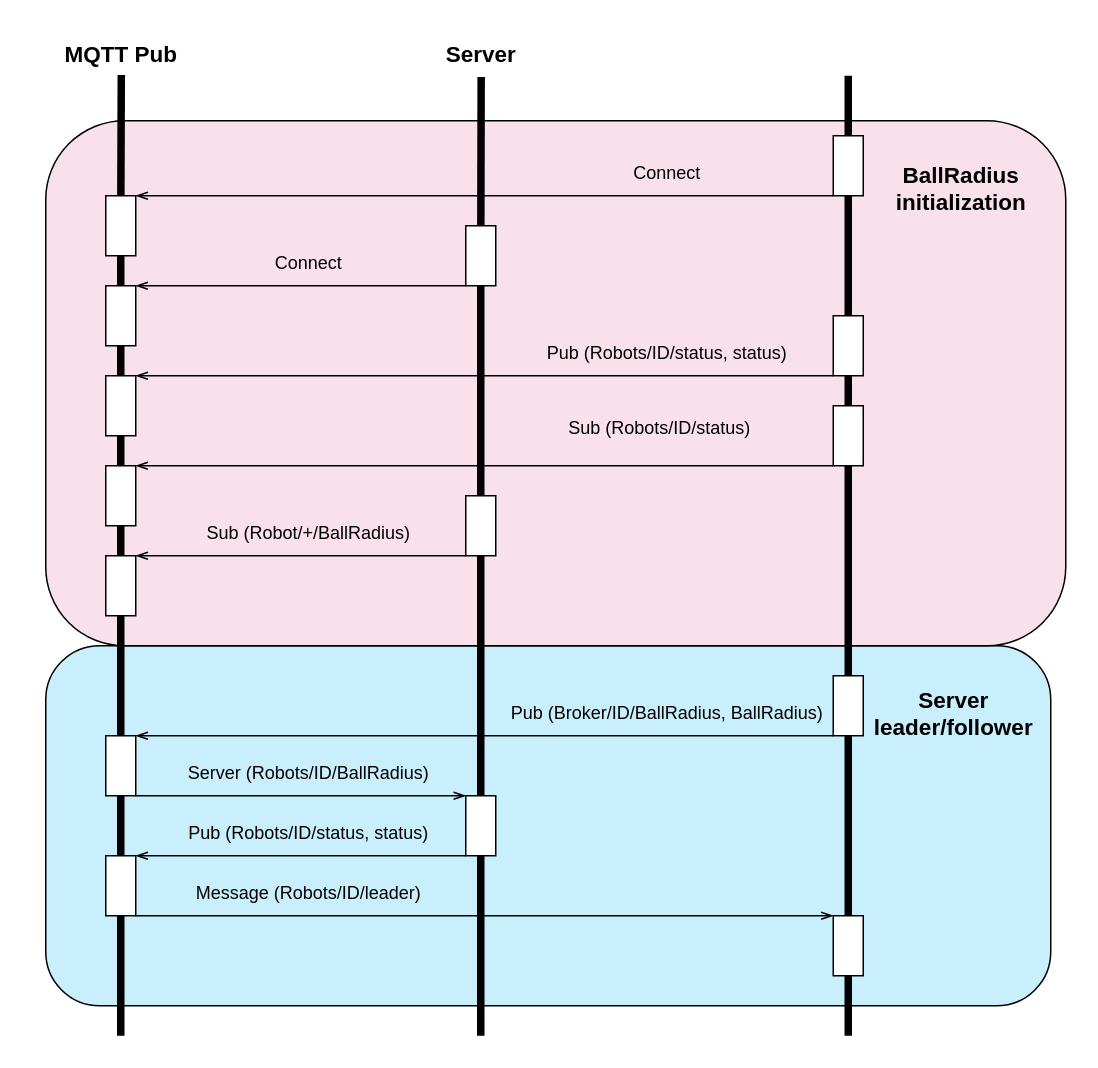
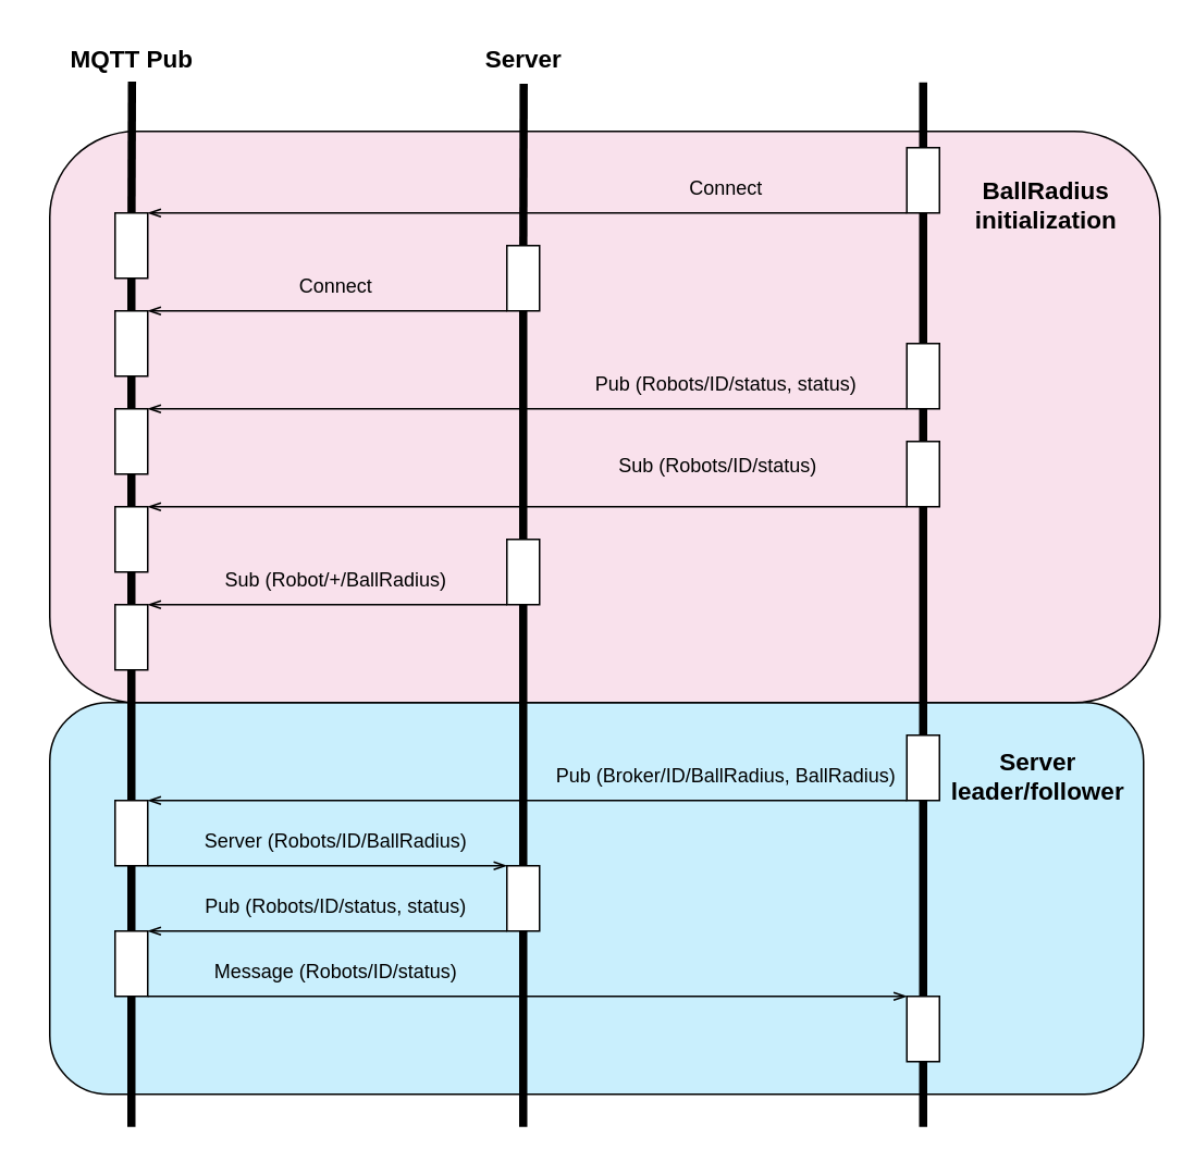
  <mxCell id="0" />
  <mxCell id="1" parent="0" />
  <mxCell id="2" value="" style="rounded=1;whiteSpace=wrap;html=1;fillColor=#64D2FA;fillOpacity=35;" vertex="1" parent="1"><mxGeometry x="30" y="430" width="670" height="240" as="geometry" /></mxCell>
  <mxCell id="3" value="" style="rounded=1;whiteSpace=wrap;html=1;fillColor=#E68CB4;fillOpacity=26;" vertex="1" parent="1"><mxGeometry x="30" y="80" width="680" height="350" as="geometry" /></mxCell>
  <mxCell id="4" style="edgeStyle=orthogonalEdgeStyle;rounded=0;orthogonalLoop=1;jettySize=auto;html=1;exitX=0;exitY=1;exitDx=0;exitDy=0;entryX=1;entryY=0;entryDx=0;entryDy=0;strokeWidth=1;endArrow=openThin;endFill=0;" edge="1" parent="1" source="55" target="33"><mxGeometry relative="1" as="geometry"><Array as="points"><mxPoint x="440" y="130" /><mxPoint x="440" y="130" /></Array></mxGeometry></mxCell>
  <mxCell id="5" style="rounded=0;orthogonalLoop=1;jettySize=auto;html=1;exitX=0;exitY=1;exitDx=0;exitDy=0;entryX=1;entryY=0;entryDx=0;entryDy=0;endArrow=openThin;endFill=0;strokeWidth=1;" edge="1" parent="1" source="45" target="27"><mxGeometry relative="1" as="geometry" /></mxCell>
  <mxCell id="6" value="Connect" style="text;html=1;align=center;verticalAlign=middle;resizable=0;points=[];autosize=1;strokeColor=none;fillColor=none;" vertex="1" parent="1"><mxGeometry x="170" y="160" width="70" height="30" as="geometry" /></mxCell>
  <mxCell id="7" style="edgeStyle=orthogonalEdgeStyle;rounded=0;orthogonalLoop=1;jettySize=auto;html=1;exitX=0;exitY=1;exitDx=0;exitDy=0;entryX=1;entryY=0;entryDx=0;entryDy=0;endArrow=openThin;endFill=0;strokeWidth=1;" edge="1" parent="1" source="57" target="31"><mxGeometry relative="1" as="geometry"><Array as="points"><mxPoint x="510" y="250" /></Array></mxGeometry></mxCell>
  <mxCell id="8" style="edgeStyle=orthogonalEdgeStyle;rounded=0;orthogonalLoop=1;jettySize=auto;html=1;exitX=0;exitY=1;exitDx=0;exitDy=0;entryX=1;entryY=0;entryDx=0;entryDy=0;endArrow=openThin;endFill=0;strokeWidth=1;" edge="1" parent="1" source="59" target="29"><mxGeometry relative="1" as="geometry"><Array as="points"><mxPoint x="430" y="310" /><mxPoint x="430" y="310" /></Array></mxGeometry></mxCell>
  <mxCell id="9" style="rounded=0;orthogonalLoop=1;jettySize=auto;html=1;exitX=0;exitY=1;exitDx=0;exitDy=0;entryX=1;entryY=0;entryDx=0;entryDy=0;endArrow=openThin;endFill=0;strokeWidth=1;" edge="1" parent="1" source="47" target="35"><mxGeometry relative="1" as="geometry" /></mxCell>
  <mxCell id="10" value="Sub (Robot/+/BallRadius)" style="text;html=1;align=center;verticalAlign=middle;resizable=0;points=[];autosize=1;strokeColor=none;fillColor=none;" vertex="1" parent="1"><mxGeometry x="120" y="340" width="170" height="30" as="geometry" /></mxCell>
  <mxCell id="11" style="edgeStyle=none;rounded=0;orthogonalLoop=1;jettySize=auto;html=1;exitX=1;exitY=1;exitDx=0;exitDy=0;entryX=0;entryY=0;entryDx=0;entryDy=0;endArrow=openThin;endFill=0;strokeWidth=1;" edge="1" parent="1" source="37" target="49"><mxGeometry relative="1" as="geometry" /></mxCell>
  <mxCell id="12" style="edgeStyle=none;rounded=0;orthogonalLoop=1;jettySize=auto;html=1;exitX=0;exitY=1;exitDx=0;exitDy=0;entryX=1;entryY=0;entryDx=0;entryDy=0;endArrow=openThin;endFill=0;strokeWidth=1;" edge="1" parent="1" source="49" target="39"><mxGeometry relative="1" as="geometry" /></mxCell>
  <mxCell id="13" style="edgeStyle=none;rounded=0;orthogonalLoop=1;jettySize=auto;html=1;exitX=1;exitY=1;exitDx=0;exitDy=0;entryX=0;entryY=0;entryDx=0;entryDy=0;endArrow=openThin;endFill=0;strokeWidth=1;" edge="1" parent="1" source="39" target="63"><mxGeometry relative="1" as="geometry" /></mxCell>
  <mxCell id="14" style="edgeStyle=none;rounded=0;orthogonalLoop=1;jettySize=auto;html=1;exitX=0;exitY=1;exitDx=0;exitDy=0;entryX=1;entryY=0;entryDx=0;entryDy=0;endArrow=openThin;endFill=0;strokeWidth=1;" edge="1" parent="1" source="61" target="37"><mxGeometry relative="1" as="geometry" /></mxCell>
  <mxCell id="15" value="Server (Robots/ID/BallRadius)" style="text;html=1;align=center;verticalAlign=middle;resizable=0;points=[];autosize=1;strokeColor=none;fillColor=none;" vertex="1" parent="1"><mxGeometry x="105" y="500" width="200" height="30" as="geometry" /></mxCell>
  <mxCell id="16" value="Pub (Robots/ID/status, status)" style="text;html=1;align=center;verticalAlign=middle;resizable=0;points=[];autosize=1;strokeColor=none;fillColor=none;" vertex="1" parent="1"><mxGeometry x="115" y="540" width="180" height="30" as="geometry" /></mxCell>
- <mxCell id="17" value="Message (Robots/ID/leader)" style="text;html=1;align=center;verticalAlign=middle;resizable=0;points=[];autosize=1;strokeColor=none;fillColor=none;" vertex="1" parent="1"><mxGeometry x="120" y="580" width="170" height="30" as="geometry" /></mxCell>
+ <mxCell id="17" value="Message (Robots/ID/status)" style="text;html=1;align=center;verticalAlign=middle;resizable=0;points=[];autosize=1;strokeColor=none;fillColor=none;" vertex="1" parent="1"><mxGeometry x="120" y="580" width="170" height="30" as="geometry" /></mxCell>
  <mxCell id="18" value="Connect" style="text;html=1;align=center;verticalAlign=middle;resizable=0;points=[];autosize=1;strokeColor=none;fillColor=none;" vertex="1" parent="1"><mxGeometry x="409" y="100" width="70" height="30" as="geometry" /></mxCell>
  <mxCell id="19" value="Pub (Robots/ID/status, status)" style="text;html=1;align=center;verticalAlign=middle;resizable=0;points=[];autosize=1;strokeColor=none;fillColor=none;" vertex="1" parent="1"><mxGeometry x="354" y="220" width="180" height="30" as="geometry" /></mxCell>
  <mxCell id="20" value="Sub (Robots/ID/status)" style="text;html=1;align=center;verticalAlign=middle;resizable=0;points=[];autosize=1;strokeColor=none;fillColor=none;" vertex="1" parent="1"><mxGeometry x="369" y="270" width="140" height="30" as="geometry" /></mxCell>
  <mxCell id="21" value="Pub (Broker/ID/BallRadius, BallRadius)" style="text;html=1;align=center;verticalAlign=middle;resizable=0;points=[];autosize=1;strokeColor=none;fillColor=none;" vertex="1" parent="1"><mxGeometry x="329" y="460" width="230" height="30" as="geometry" /></mxCell>
  <mxCell id="22" value="&lt;font style=&quot;font-size: 15px;&quot;&gt;&lt;b&gt;BallRadius&lt;br&gt;initialization&lt;/b&gt;&lt;/font&gt;" style="text;html=1;align=center;verticalAlign=middle;resizable=0;points=[];autosize=1;strokeColor=none;fillColor=none;" vertex="1" parent="1"><mxGeometry x="570" y="100" width="140" height="50" as="geometry" /></mxCell>
  <mxCell id="23" value="&lt;font style=&quot;font-size: 15px;&quot;&gt;&lt;b&gt;Server &lt;br&gt;leader/follower&lt;br&gt;&lt;/b&gt;&lt;/font&gt;" style="text;html=1;align=center;verticalAlign=middle;resizable=0;points=[];autosize=1;strokeColor=none;fillColor=none;" vertex="1" parent="1"><mxGeometry x="570" y="450" width="130" height="50" as="geometry" /></mxCell>
  <mxCell id="24" value="" style="group" vertex="1" connectable="0" parent="1"><mxGeometry x="20" y="20" width="120" height="670" as="geometry" /></mxCell>
  <mxCell id="25" value="MQTT Pub" style="text;html=1;align=center;verticalAlign=middle;resizable=0;points=[];autosize=1;strokeColor=none;fillColor=none;fontSize=15;fontStyle=1;fontColor=#000000;" vertex="1" parent="24"><mxGeometry width="120" height="30" as="geometry" /></mxCell>
  <mxCell id="26" value="" style="group" vertex="1" connectable="0" parent="24"><mxGeometry x="50" y="110" width="20" height="560" as="geometry" /></mxCell>
  <mxCell id="27" value="" style="rounded=0;whiteSpace=wrap;html=1;" vertex="1" parent="26"><mxGeometry y="60" width="20" height="40" as="geometry" /></mxCell>
  <mxCell id="28" value="" style="endArrow=none;html=1;rounded=0;strokeWidth=5;startArrow=none;" edge="1" parent="26" source="31" target="27"><mxGeometry width="50" height="50" relative="1" as="geometry"><mxPoint x="9.86" y="290" as="sourcePoint" /><mxPoint x="9.86" y="-50.0" as="targetPoint" /></mxGeometry></mxCell>
  <mxCell id="29" value="" style="rounded=0;whiteSpace=wrap;html=1;" vertex="1" parent="26"><mxGeometry y="180" width="20" height="40" as="geometry" /></mxCell>
  <mxCell id="30" value="" style="endArrow=none;html=1;rounded=0;strokeWidth=5;startArrow=none;" edge="1" parent="26" source="35" target="29"><mxGeometry width="50" height="50" relative="1" as="geometry"><mxPoint x="9.86" y="290" as="sourcePoint" /><mxPoint x="9.985" y="120" as="targetPoint" /></mxGeometry></mxCell>
  <mxCell id="31" value="" style="rounded=0;whiteSpace=wrap;html=1;" vertex="1" parent="26"><mxGeometry y="120" width="20" height="40" as="geometry" /></mxCell>
  <mxCell id="32" value="" style="endArrow=none;html=1;rounded=0;strokeWidth=5;startArrow=none;" edge="1" parent="26" source="29" target="31"><mxGeometry width="50" height="50" relative="1" as="geometry"><mxPoint x="10" y="240" as="sourcePoint" /><mxPoint x="10" y="100" as="targetPoint" /></mxGeometry></mxCell>
  <mxCell id="33" value="" style="rounded=0;whiteSpace=wrap;html=1;" vertex="1" parent="26"><mxGeometry width="20" height="40" as="geometry" /></mxCell>
  <mxCell id="34" value="" style="endArrow=none;html=1;rounded=0;strokeWidth=5;startArrow=none;" edge="1" parent="26" source="27" target="33"><mxGeometry width="50" height="50" relative="1" as="geometry"><mxPoint x="9.978" y="60" as="sourcePoint" /><mxPoint x="9.86" y="-50" as="targetPoint" /></mxGeometry></mxCell>
  <mxCell id="35" value="" style="rounded=0;whiteSpace=wrap;html=1;" vertex="1" parent="26"><mxGeometry y="240" width="20" height="40" as="geometry" /></mxCell>
  <mxCell id="36" value="" style="endArrow=none;html=1;rounded=0;strokeWidth=5;startArrow=none;" edge="1" parent="26" source="37" target="35"><mxGeometry width="50" height="50" relative="1" as="geometry"><mxPoint x="10" y="490" as="sourcePoint" /><mxPoint x="9.969" y="220" as="targetPoint" /></mxGeometry></mxCell>
  <mxCell id="37" value="" style="rounded=0;whiteSpace=wrap;html=1;" vertex="1" parent="26"><mxGeometry y="360" width="20" height="40" as="geometry" /></mxCell>
  <mxCell id="38" value="" style="endArrow=none;html=1;rounded=0;strokeWidth=5;startArrow=none;" edge="1" parent="26" source="39" target="37"><mxGeometry width="50" height="50" relative="1" as="geometry"><mxPoint x="10.0" y="490" as="sourcePoint" /><mxPoint x="10.0" y="280" as="targetPoint" /></mxGeometry></mxCell>
  <mxCell id="39" value="" style="rounded=0;whiteSpace=wrap;html=1;" vertex="1" parent="26"><mxGeometry y="440" width="20" height="40" as="geometry" /></mxCell>
  <mxCell id="40" value="" style="endArrow=none;html=1;rounded=0;strokeWidth=5;" edge="1" parent="26" target="39"><mxGeometry width="50" height="50" relative="1" as="geometry"><mxPoint x="10" y="560" as="sourcePoint" /><mxPoint x="10.0" y="340" as="targetPoint" /></mxGeometry></mxCell>
  <mxCell id="41" value="" style="endArrow=none;html=1;rounded=0;strokeWidth=5;startArrow=none;entryX=0.503;entryY=0.984;entryDx=0;entryDy=0;entryPerimeter=0;" edge="1" parent="24" source="33" target="25"><mxGeometry width="50" height="50" relative="1" as="geometry"><mxPoint x="9.86" y="290" as="sourcePoint" /><mxPoint x="10" y="-80" as="targetPoint" /></mxGeometry></mxCell>
  <mxCell id="42" value="" style="group;fontColor=#000000;" vertex="1" connectable="0" parent="1"><mxGeometry x="285" y="20" width="70" height="670" as="geometry" /></mxCell>
  <mxCell id="43" value="&lt;font color=&quot;#000000&quot;&gt;Server&lt;/font&gt;" style="text;html=1;align=center;verticalAlign=middle;resizable=0;points=[];autosize=1;strokeColor=none;fillColor=none;fontSize=15;fontStyle=1;fontColor=#F0F0F0;" vertex="1" parent="42"><mxGeometry width="70" height="30" as="geometry" /></mxCell>
  <mxCell id="44" value="" style="group" vertex="1" connectable="0" parent="42"><mxGeometry x="25" y="130" width="20" height="540" as="geometry" /></mxCell>
  <mxCell id="45" value="" style="rounded=0;whiteSpace=wrap;html=1;" vertex="1" parent="44"><mxGeometry width="20" height="40" as="geometry" /></mxCell>
  <mxCell id="46" value="" style="endArrow=none;html=1;rounded=0;strokeWidth=5;startArrow=none;" edge="1" parent="44" source="47" target="45"><mxGeometry width="50" height="50" relative="1" as="geometry"><mxPoint x="10" y="270" as="sourcePoint" /><mxPoint x="10" y="-70" as="targetPoint" /></mxGeometry></mxCell>
  <mxCell id="47" value="" style="rounded=0;whiteSpace=wrap;html=1;" vertex="1" parent="44"><mxGeometry y="180" width="20" height="40" as="geometry" /></mxCell>
  <mxCell id="48" value="" style="endArrow=none;html=1;rounded=0;strokeWidth=5;startArrow=none;" edge="1" parent="44" source="49" target="47"><mxGeometry width="50" height="50" relative="1" as="geometry"><mxPoint x="10" y="470" as="sourcePoint" /><mxPoint x="10" y="40" as="targetPoint" /></mxGeometry></mxCell>
  <mxCell id="49" value="" style="rounded=0;whiteSpace=wrap;html=1;" vertex="1" parent="44"><mxGeometry y="380" width="20" height="40" as="geometry" /></mxCell>
  <mxCell id="50" value="" style="endArrow=none;html=1;rounded=0;strokeWidth=5;" edge="1" parent="44" target="49"><mxGeometry width="50" height="50" relative="1" as="geometry"><mxPoint x="10" y="540" as="sourcePoint" /><mxPoint x="10" y="220" as="targetPoint" /></mxGeometry></mxCell>
  <mxCell id="51" value="" style="endArrow=none;html=1;rounded=0;strokeWidth=5;startArrow=none;entryX=0.504;entryY=1.03;entryDx=0;entryDy=0;entryPerimeter=0;" edge="1" parent="42" source="45" target="43"><mxGeometry width="50" height="50" relative="1" as="geometry"><mxPoint x="10" y="270" as="sourcePoint" /><mxPoint x="10" y="-100" as="targetPoint" /></mxGeometry></mxCell>
  <mxCell id="52" value="" style="group;fontColor=#000000;" vertex="1" connectable="0" parent="1"><mxGeometry x="530" y="20" width="70" height="670" as="geometry" /></mxCell>
  <mxCell id="53" value="" style="group" vertex="1" connectable="0" parent="52"><mxGeometry x="25" y="30" width="20" height="640" as="geometry" /></mxCell>
  <mxCell id="54" value="" style="endArrow=none;html=1;rounded=0;strokeWidth=5;startArrow=none;" edge="1" parent="53" source="55"><mxGeometry width="50" height="50" relative="1" as="geometry"><mxPoint x="10" y="370" as="sourcePoint" /><mxPoint x="10" as="targetPoint" /></mxGeometry></mxCell>
  <mxCell id="55" value="" style="rounded=0;whiteSpace=wrap;html=1;" vertex="1" parent="53"><mxGeometry y="40" width="20" height="40" as="geometry" /></mxCell>
  <mxCell id="56" value="" style="endArrow=none;html=1;rounded=0;strokeWidth=5;startArrow=none;" edge="1" parent="53" source="57" target="55"><mxGeometry width="50" height="50" relative="1" as="geometry"><mxPoint x="10" y="370" as="sourcePoint" /><mxPoint x="10" y="30" as="targetPoint" /></mxGeometry></mxCell>
  <mxCell id="57" value="" style="rounded=0;whiteSpace=wrap;html=1;" vertex="1" parent="53"><mxGeometry y="160" width="20" height="40" as="geometry" /></mxCell>
  <mxCell id="58" value="" style="endArrow=none;html=1;rounded=0;strokeWidth=5;startArrow=none;" edge="1" parent="53" source="59" target="57"><mxGeometry width="50" height="50" relative="1" as="geometry"><mxPoint x="10" y="370" as="sourcePoint" /><mxPoint x="10" y="80" as="targetPoint" /></mxGeometry></mxCell>
  <mxCell id="59" value="" style="rounded=0;whiteSpace=wrap;html=1;" vertex="1" parent="53"><mxGeometry y="220" width="20" height="40" as="geometry" /></mxCell>
  <mxCell id="60" value="" style="endArrow=none;html=1;rounded=0;strokeWidth=5;startArrow=none;" edge="1" parent="53" source="61" target="59"><mxGeometry width="50" height="50" relative="1" as="geometry"><mxPoint x="10" y="570" as="sourcePoint" /><mxPoint x="10" y="240" as="targetPoint" /></mxGeometry></mxCell>
  <mxCell id="61" value="" style="rounded=0;whiteSpace=wrap;html=1;" vertex="1" parent="53"><mxGeometry y="400" width="20" height="40" as="geometry" /></mxCell>
  <mxCell id="62" value="" style="endArrow=none;html=1;rounded=0;strokeWidth=5;startArrow=none;" edge="1" parent="53" source="63" target="61"><mxGeometry width="50" height="50" relative="1" as="geometry"><mxPoint x="10" y="640" as="sourcePoint" /><mxPoint x="10" y="260" as="targetPoint" /></mxGeometry></mxCell>
  <mxCell id="63" value="" style="rounded=0;whiteSpace=wrap;html=1;" vertex="1" parent="53"><mxGeometry y="560" width="20" height="40" as="geometry" /></mxCell>
  <mxCell id="64" value="" style="endArrow=none;html=1;rounded=0;strokeWidth=5;" edge="1" parent="53" target="63"><mxGeometry width="50" height="50" relative="1" as="geometry"><mxPoint x="10" y="640" as="sourcePoint" /><mxPoint x="10" y="440" as="targetPoint" /></mxGeometry></mxCell>
